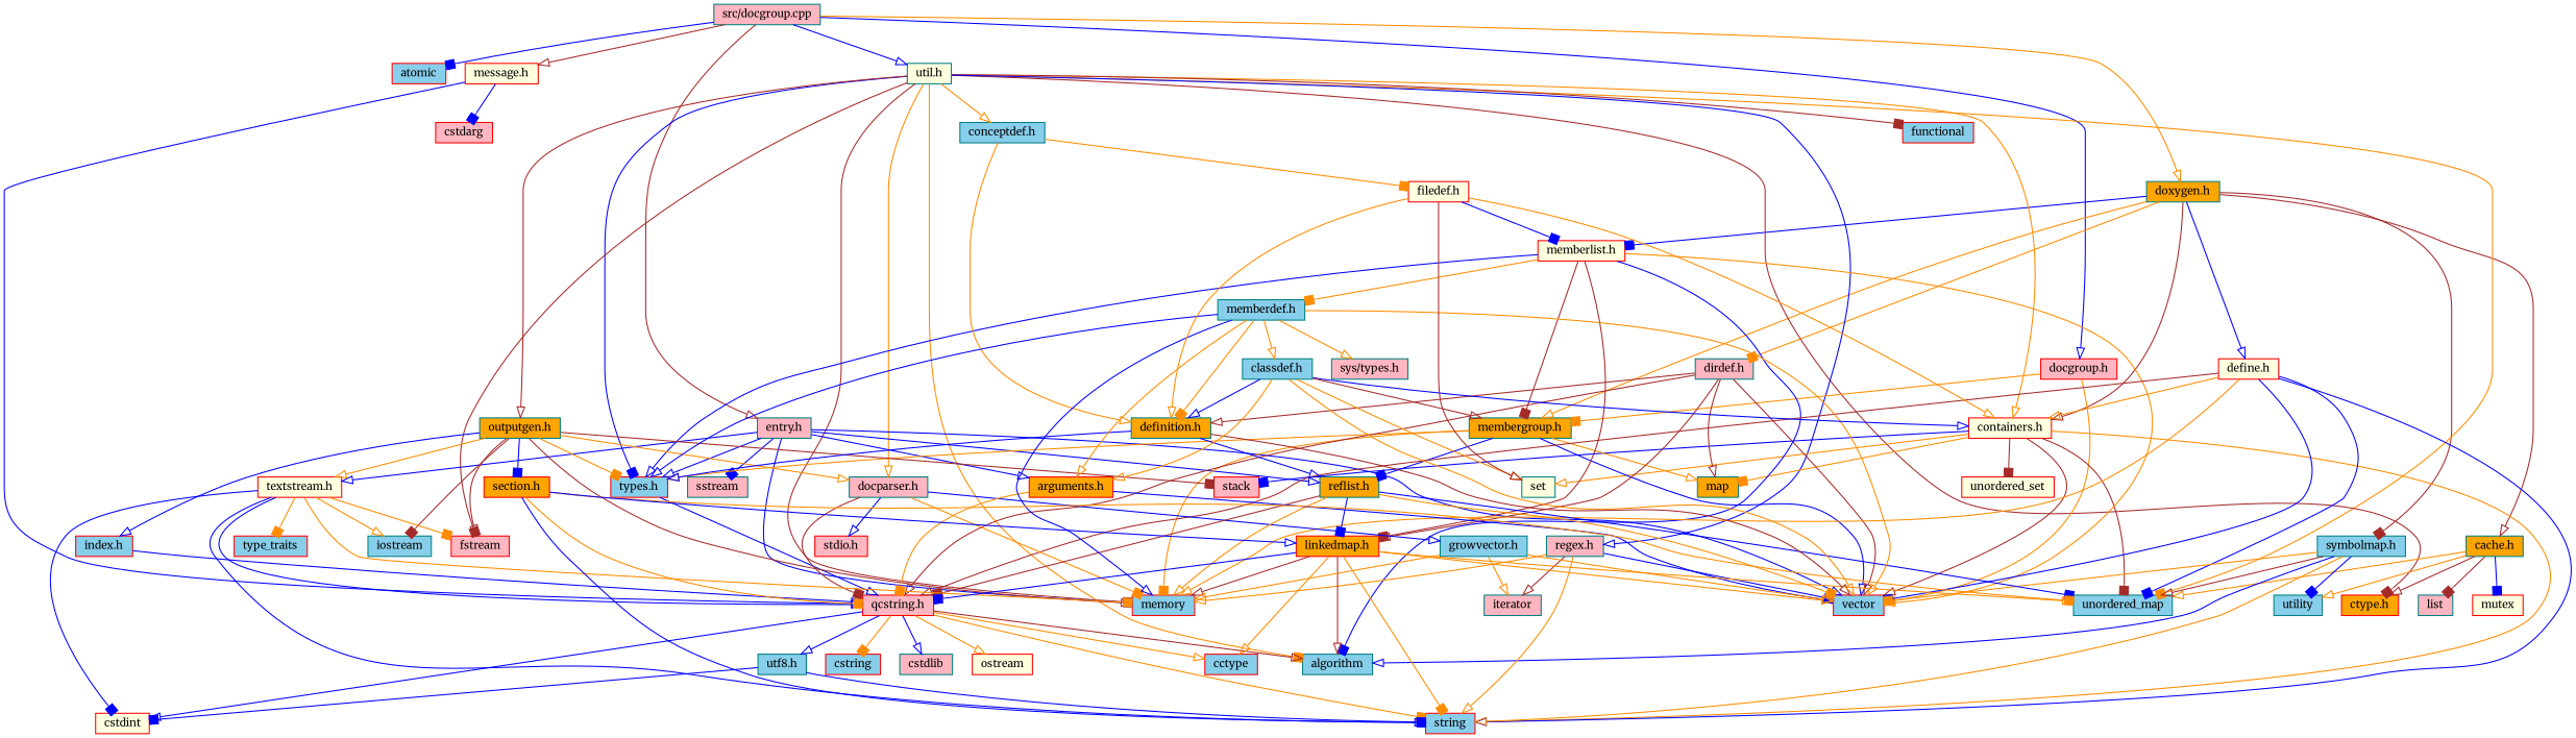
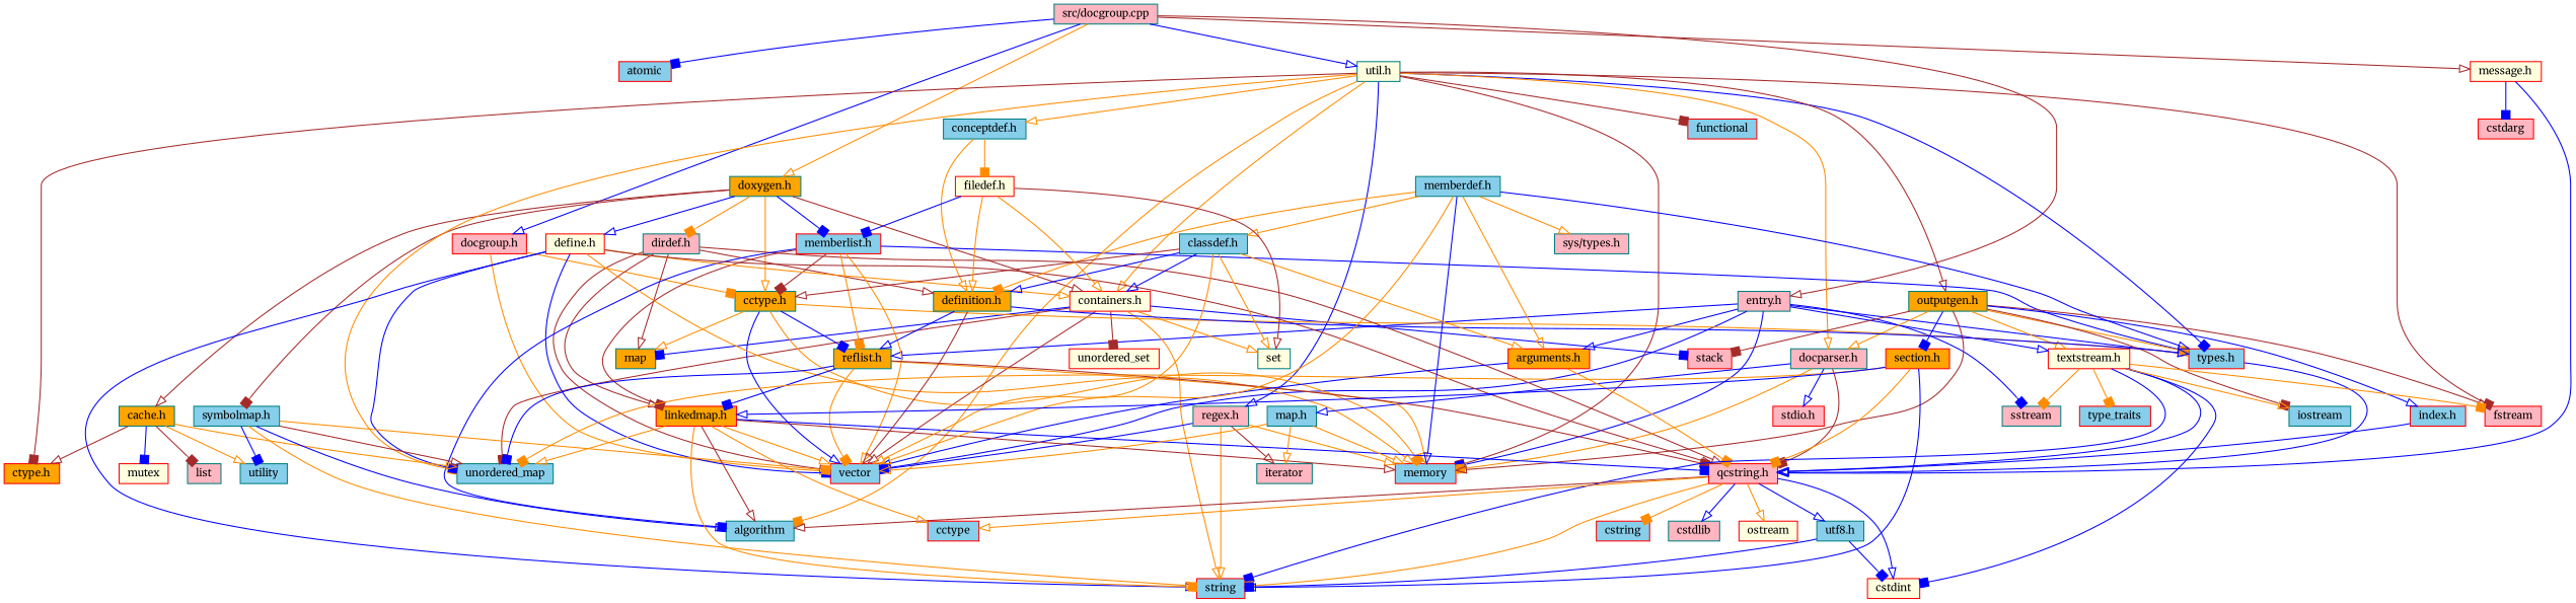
  digraph {
    fontname=Merriweather
    node [color=red fillcolor=skyblue fontname=Merriweather fontsize=10 shape=box style=filled]
    edge [arrowhead=onormal color=darkorange fontname=Merriweather fontsize=10 labelfontname=Helvetica labelfontsize=10 style=solid]
    n1 [color=teal fillcolor=lightpink fontcolor=black height=0.2 label="src/docgroup.cpp" width=0.4]
    n2 [height=0.2 label=atomic width=0.4]
    n3 [color=teal fillcolor=orange height=0.2 label="doxygen.h" width=0.4]
    n4 [color=teal fillcolor=lightyellow height=0.2 label="util.h" width=0.4]
    n5 [color=teal fillcolor=lightpink height=0.2 label="entry.h" width=0.4]
    n6 [fillcolor=lightyellow height=0.2 label="message.h" width=0.4]
    n7 [fillcolor=lightpink height=0.2 label="docgroup.h" width=0.4]
    n8 [fillcolor=lightyellow height=0.2 label="containers.h" width=0.4]
-   n9 [color=teal fillcolor=orange height=0.2 label="membergroup.h" width=0.4]
+   n9 [color=teal fillcolor=orange height=0.2 label="cctype.h" width=0.4]
    n10 [color=teal fillcolor=lightpink height=0.2 label="dirdef.h" width=0.4]
-   n11 [fillcolor=lightyellow height=0.2 label="memberlist.h" width=0.4]
+   n11 [height=0.2 label="memberlist.h" width=0.4]
    n12 [fillcolor=lightyellow height=0.2 label="define.h" width=0.4]
    n13 [color=teal fillcolor=orange height=0.2 label="cache.h" width=0.4]
    n14 [color=teal height=0.2 label="symbolmap.h" width=0.4]
    n15 [color=teal height=0.2 label=unordered_map width=0.4]
    n16 [height=0.2 label=memory width=0.4]
    n17 [height=0.2 label="types.h" width=0.4]
    n18 [color=teal height=0.2 label=algorithm width=0.4]
    n19 [fillcolor=orange height=0.2 label="ctype.h" width=0.4]
    n20 [height=0.2 label=functional width=0.4]
    n21 [fillcolor=lightpink height=0.2 label=fstream width=0.4]
    n22 [color=teal fillcolor=lightpink height=0.2 label="docparser.h" width=0.4]
    n23 [color=teal fillcolor=orange height=0.2 label="outputgen.h" width=0.4]
    n24 [color=teal fillcolor=lightpink height=0.2 label="regex.h" width=0.4]
    n25 [color=teal height=0.2 label="conceptdef.h" width=0.4]
    n26 [height=0.2 label=vector width=0.4]
    n27 [color=teal fillcolor=orange height=0.2 label="reflist.h" width=0.4]
    n28 [fillcolor=orange height=0.2 label="arguments.h" width=0.4]
    n29 [fillcolor=lightyellow height=0.2 label="textstream.h" width=0.4]
    n30 [color=teal fillcolor=lightpink height=0.2 label=sstream width=0.4]
    n31 [fillcolor=lightpink height=0.2 label="qcstring.h" width=0.4]
    n32 [fillcolor=lightpink height=0.2 label=cstdarg width=0.4]
    n33 [height=0.2 label=string width=0.4]
    n34 [color=teal fillcolor=lightyellow height=0.2 label=set width=0.4]
    n35 [color=teal fillcolor=orange height=0.2 label=map width=0.4]
    n36 [fillcolor=lightyellow height=0.2 label=unordered_set width=0.4]
    n37 [fillcolor=lightpink height=0.2 label=stack width=0.4]
    n38 [fillcolor=orange height=0.2 label="linkedmap.h" width=0.4]
    n39 [color=teal fillcolor=orange height=0.2 label="definition.h" width=0.4]
    n40 [color=teal height=0.2 label="memberdef.h" width=0.4]
    n41 [color=teal fillcolor=lightpink height=0.2 label=list width=0.4]
    n42 [fillcolor=lightyellow height=0.2 label=mutex width=0.4]
    n43 [color=teal height=0.2 label=utility width=0.4]
    n44 [height=0.2 label=cctype width=0.4]
    n45 [height=0.2 label=cstring width=0.4]
    n46 [color=teal fillcolor=lightpink height=0.2 label=cstdlib width=0.4]
    n47 [fillcolor=lightyellow height=0.2 label=cstdint width=0.4]
    n48 [fillcolor=lightyellow height=0.2 label=ostream width=0.4]
    n49 [color=teal height=0.2 label="utf8.h" width=0.4]
    n50 [color=teal fillcolor=lightpink height=0.2 label="sys/types.h" width=0.4]
    n51 [color=teal height=0.2 label="classdef.h" width=0.4]
    n52 [fillcolor=lightpink height=0.2 label="stdio.h" width=0.4]
-   n53 [color=teal height=0.2 label="growvector.h" width=0.4]
+   n53 [color=teal height=0.2 label="map.h" width=0.4]
    n54 [color=teal height=0.2 label=iostream width=0.4]
    n55 [height=0.2 label="index.h" width=0.4]
    n56 [fillcolor=orange height=0.2 label="section.h" width=0.4]
    n57 [color=teal fillcolor=lightpink height=0.2 label=iterator width=0.4]
    n58 [fillcolor=lightyellow height=0.2 label="filedef.h" width=0.4]
    n59 [height=0.2 label=type_traits width=0.4]
    n1 -> n2 [arrowhead=box color=blue]
    n1 -> n3
    n1 -> n4 [color=blue]
    n1 -> n5 [color=brown]
    n1 -> n6 [color=brown]
    n1 -> n7 [color=blue]
    n3 -> n8 [color=brown]
    n3 -> n9
    n3 -> n10 [arrowhead=box]
    n3 -> n11 [arrowhead=box color=blue]
    n3 -> n12 [color=blue]
    n3 -> n13 [color=brown]
    n3 -> n14 [arrowhead=box color=brown]
    n4 -> n8
    n4 -> n15 [arrowhead=box]
    n4 -> n16 [arrowhead=box color=brown]
    n4 -> n17 [arrowhead=box color=blue]
    n4 -> n18 [arrowhead=box]
    n4 -> n19 [arrowhead=box color=brown]
    n4 -> n20 [arrowhead=box color=brown]
    n4 -> n21 [arrowhead=box color=brown]
    n4 -> n22
    n4 -> n23 [color=brown]
    n4 -> n24 [color=blue]
    n4 -> n25
    n5 -> n16 [arrowhead=box color=blue]
    n5 -> n17 [color=blue]
    n5 -> n26 [color=blue]
    n5 -> n27 [color=blue]
    n5 -> n28 [color=blue]
    n5 -> n29 [color=blue]
    n5 -> n30 [arrowhead=box color=blue]
    n6 -> n31 [color=blue]
    n6 -> n32 [arrowhead=box color=blue]
    n7 -> n9 [arrowhead=box]
    n7 -> n26
    n8 -> n15 [arrowhead=box color=brown]
    n8 -> n26 [color=brown]
    n8 -> n33
    n8 -> n34
-   n8 -> n35 [arrowhead=box]
+   n8 -> n35 [arrowhead=box color=blue]
    n8 -> n36 [arrowhead=box color=brown]
    n8 -> n37 [arrowhead=box color=blue]
    n9 -> n16 [arrowhead=box]
    n9 -> n17
    n9 -> n26 [color=blue]
    n9 -> n27 [arrowhead=box color=blue]
    n9 -> n35
    n10 -> n26 [color=brown]
    n10 -> n31 [color=brown]
    n10 -> n35 [color=brown]
    n10 -> n38 [color=brown]
    n10 -> n39 [color=brown]
    n11 -> n9 [arrowhead=box color=brown]
    n11 -> n17 [color=blue]
    n11 -> n18 [arrowhead=box color=blue]
    n11 -> n26
    n11 -> n38 [arrowhead=box color=brown]
-   n11 -> n40 [arrowhead=box]
+   n11 -> n27 [arrowhead=box]
    n12 -> n8
    n12 -> n15 [arrowhead=box color=blue]
    n12 -> n16
    n12 -> n26 [arrowhead=box color=blue]
    n12 -> n31 [color=brown]
    n12 -> n33 [color=blue]
    n13 -> n15
    n13 -> n19 [color=brown]
    n13 -> n41 [arrowhead=box color=brown]
    n13 -> n42 [arrowhead=box color=blue]
    n13 -> n43
    n14 -> n15 [color=brown]
    n14 -> n18 [color=blue]
    n14 -> n26 [arrowhead=box]
    n14 -> n33
    n14 -> n43 [arrowhead=box color=blue]
    n17 -> n31 [color=blue]
    n22 -> n16 [arrowhead=box]
    n22 -> n31 [arrowhead=box color=brown]
    n22 -> n52 [color=blue]
    n22 -> n53 [color=blue]
    n23 -> n16 [color=brown]
    n23 -> n17 [arrowhead=box]
    n23 -> n21 [color=brown]
    n23 -> n22
    n23 -> n29
    n23 -> n37 [arrowhead=box color=brown]
    n23 -> n54 [arrowhead=box color=brown]
    n23 -> n55 [color=blue]
    n23 -> n56 [arrowhead=box color=blue]
    n24 -> n16
    n24 -> n26 [arrowhead=box color=blue]
    n24 -> n33
    n24 -> n57 [color=brown]
    n25 -> n39
    n25 -> n58 [arrowhead=box]
    n27 -> n15 [arrowhead=box color=blue]
    n27 -> n16
    n27 -> n26 [arrowhead=box]
    n27 -> n31 [arrowhead=box color=brown]
    n27 -> n38 [arrowhead=box color=blue]
    n28 -> n26 [color=blue]
    n28 -> n31 [arrowhead=box]
    n29 -> n21 [arrowhead=box]
-   n29 -> n16 [arrowhead=box]
+   n29 -> n30 [arrowhead=box]
    n29 -> n31 [color=blue]
    n29 -> n33 [arrowhead=box color=blue]
    n29 -> n47 [arrowhead=box color=blue]
    n29 -> n54
    n29 -> n59 [arrowhead=box]
    n31 -> n18 [color=brown]
    n31 -> n33 [arrowhead=box]
    n31 -> n44
    n31 -> n45 [arrowhead=box]
    n31 -> n46 [color=blue]
    n31 -> n47 [color=blue]
    n31 -> n48
    n31 -> n49 [color=blue]
    n38 -> n15
    n38 -> n16 [color=brown]
    n38 -> n18 [color=brown]
    n38 -> n26
    n38 -> n31 [arrowhead=box color=blue]
    n38 -> n33 [arrowhead=box]
    n38 -> n44
    n39 -> n17 [color=blue]
    n39 -> n26 [color=brown]
    n39 -> n27 [color=blue]
    n40 -> n16 [color=blue]
    n40 -> n17 [color=blue]
    n40 -> n26
    n40 -> n28
    n40 -> n39 [arrowhead=box]
    n40 -> n50
    n40 -> n51
    n49 -> n33 [arrowhead=box color=blue]
    n49 -> n47 [arrowhead=box color=blue]
    n51 -> n8 [color=blue]
    n51 -> n9 [color=brown]
    n51 -> n26
    n51 -> n28
    n51 -> n34
    n51 -> n39 [color=blue]
    n53 -> n16
    n53 -> n26
    n53 -> n57
    n55 -> n31 [color=blue]
    n56 -> n15 [arrowhead=box]
    n56 -> n31 [arrowhead=box]
    n56 -> n33 [color=blue]
    n56 -> n38 [color=blue]
    n58 -> n8
    n58 -> n11 [arrowhead=box color=blue]
    n58 -> n34 [color=brown]
    n58 -> n39
  }
